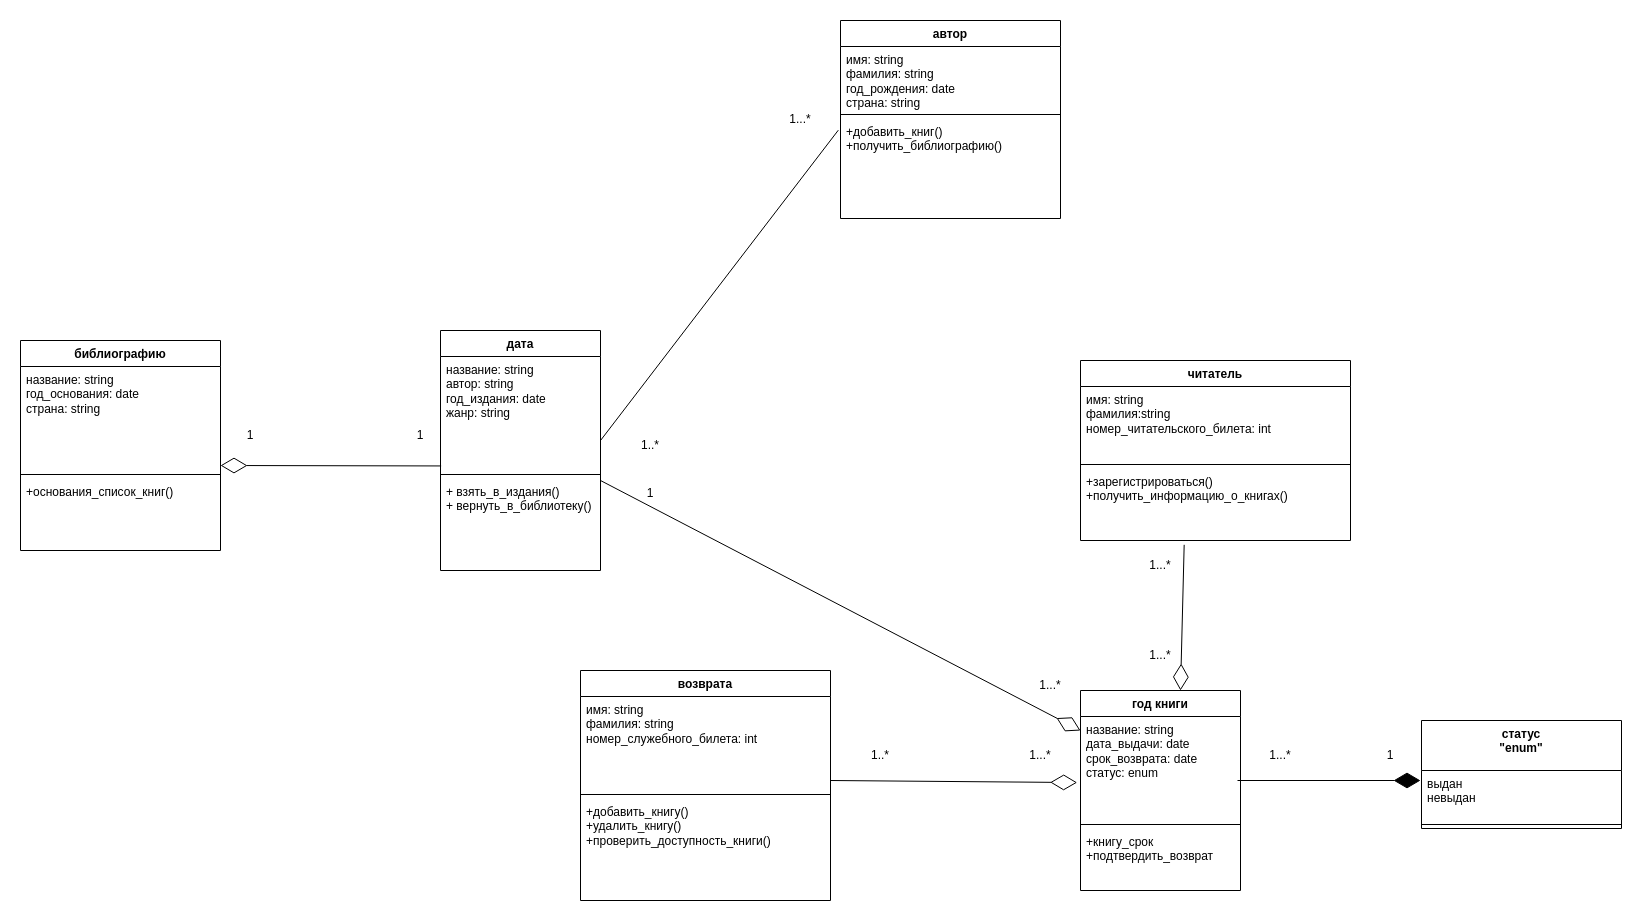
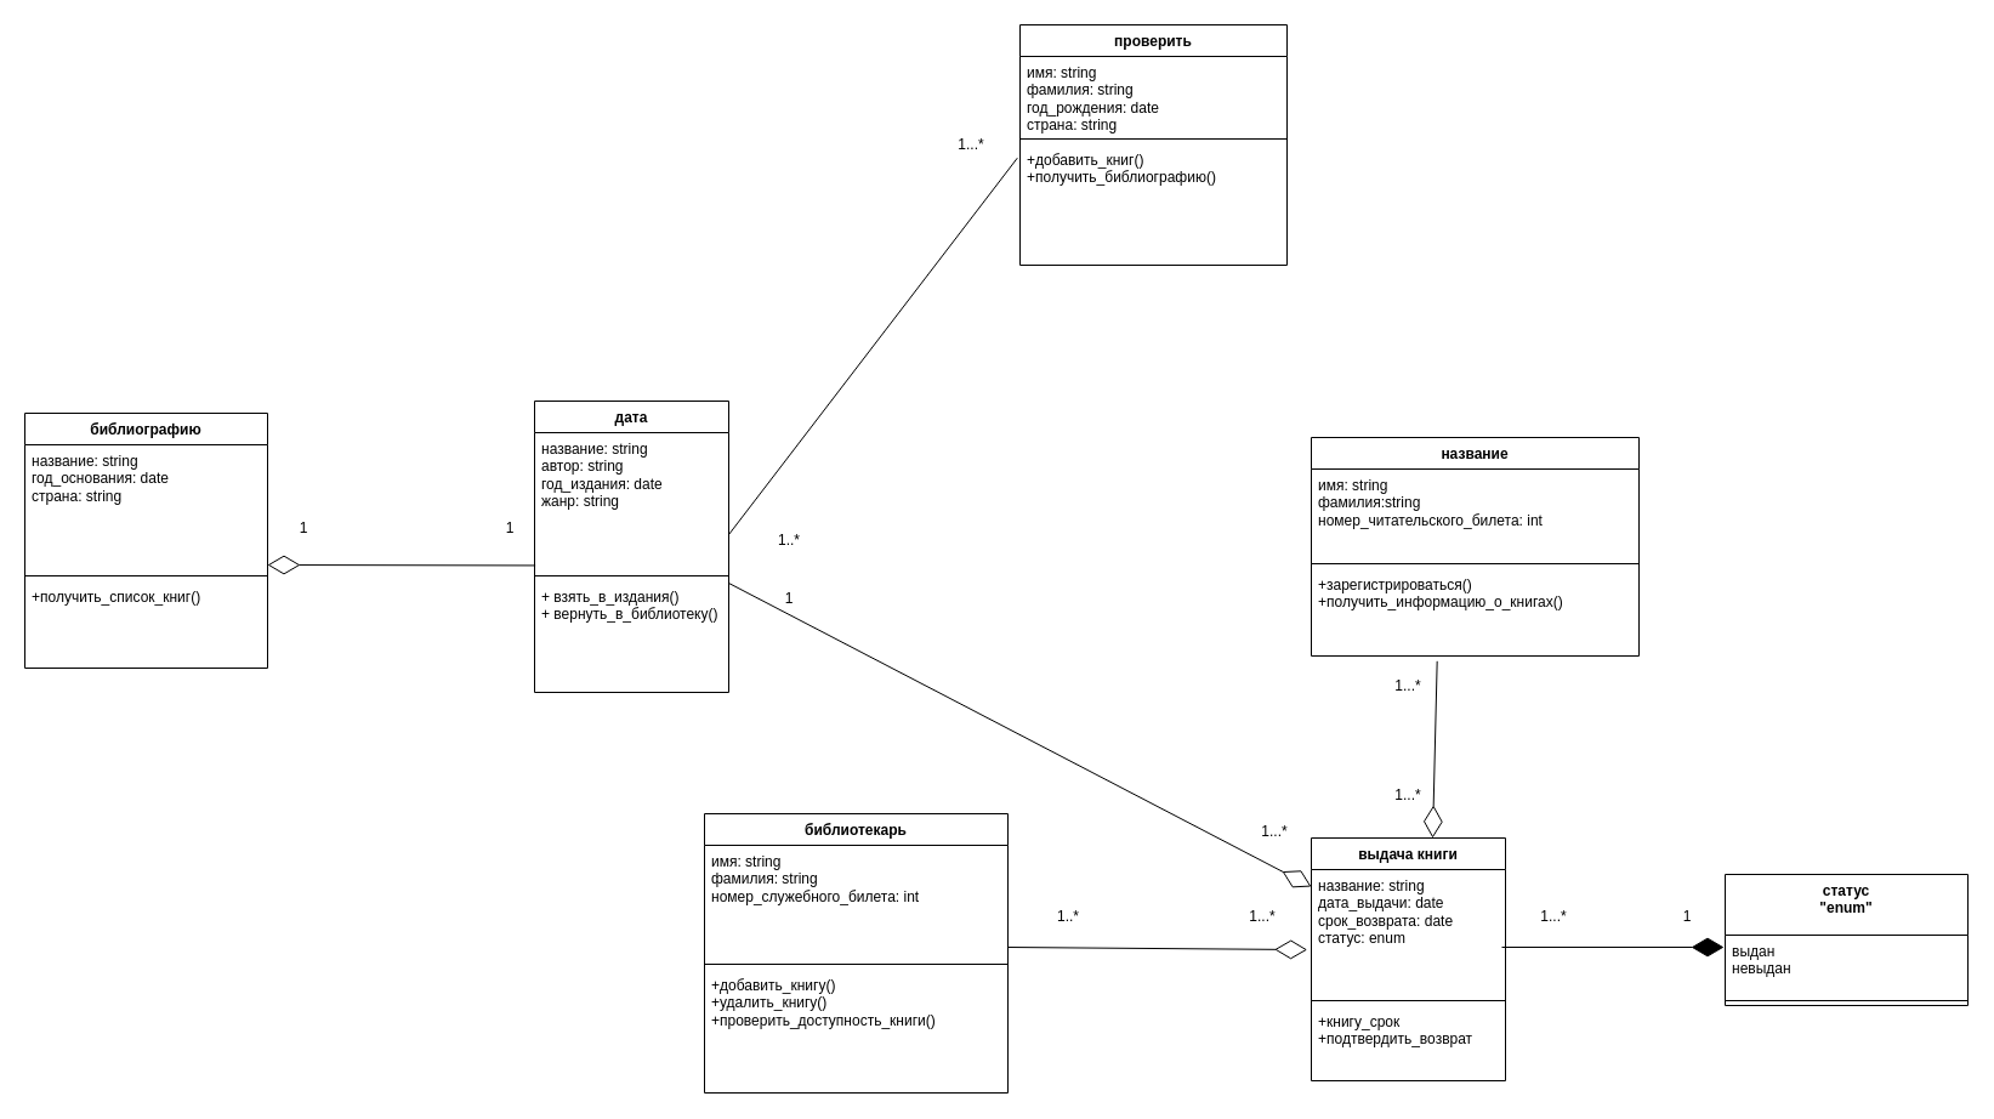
  <mxCell id="0" />
  <mxCell id="1" parent="0" />
  <mxCell id="2" value="дата" style="swimlane;fontStyle=1;align=center;verticalAlign=top;childLayout=stackLayout;horizontal=1;startSize=26;horizontalStack=0;resizeParent=1;resizeParentMax=0;resizeLast=0;collapsible=1;marginBottom=0;whiteSpace=wrap;html=1;" vertex="1" parent="1"><mxGeometry x="440" y="330" width="160" height="240" as="geometry" /></mxCell>
  <mxCell id="3" value="название: string&lt;br&gt;&lt;div&gt;автор:&amp;nbsp;string&lt;br&gt;год_издания: date&lt;br&gt;жанр: string&lt;br&gt;&lt;br&gt;&lt;/div&gt;" style="text;strokeColor=none;fillColor=none;align=left;verticalAlign=top;spacingLeft=4;spacingRight=4;overflow=hidden;rotatable=0;points=[[0,0.5],[1,0.5]];portConstraint=eastwest;whiteSpace=wrap;html=1;" vertex="1" parent="2"><mxGeometry y="26" width="160" height="114" as="geometry" /></mxCell>
  <mxCell id="4" value="" style="line;strokeWidth=1;fillColor=none;align=left;verticalAlign=middle;spacingTop=-1;spacingLeft=3;spacingRight=3;rotatable=0;labelPosition=right;points=[];portConstraint=eastwest;strokeColor=inherit;" vertex="1" parent="2"><mxGeometry y="140" width="160" height="8" as="geometry" /></mxCell>
  <mxCell id="5" value="+ взять_в_издания()&lt;br&gt;+ вернуть_в_библиотеку()" style="text;strokeColor=none;fillColor=none;align=left;verticalAlign=top;spacingLeft=4;spacingRight=4;overflow=hidden;rotatable=0;points=[[0,0.5],[1,0.5]];portConstraint=eastwest;whiteSpace=wrap;html=1;" vertex="1" parent="2"><mxGeometry y="148" width="160" height="92" as="geometry" /></mxCell>
- <mxCell id="6" value="читатель" style="swimlane;fontStyle=1;align=center;verticalAlign=top;childLayout=stackLayout;horizontal=1;startSize=26;horizontalStack=0;resizeParent=1;resizeParentMax=0;resizeLast=0;collapsible=1;marginBottom=0;whiteSpace=wrap;html=1;" vertex="1" parent="1"><mxGeometry x="1080" y="360" width="270" height="180" as="geometry" /></mxCell>
+ <mxCell id="6" value="название" style="swimlane;fontStyle=1;align=center;verticalAlign=top;childLayout=stackLayout;horizontal=1;startSize=26;horizontalStack=0;resizeParent=1;resizeParentMax=0;resizeLast=0;collapsible=1;marginBottom=0;whiteSpace=wrap;html=1;" vertex="1" parent="1"><mxGeometry x="1080" y="360" width="270" height="180" as="geometry" /></mxCell>
  <mxCell id="7" value="имя:&amp;nbsp;string&lt;br&gt;фамилия:string &lt;br&gt;номер_читательского_билета: int" style="text;strokeColor=none;fillColor=none;align=left;verticalAlign=top;spacingLeft=4;spacingRight=4;overflow=hidden;rotatable=0;points=[[0,0.5],[1,0.5]];portConstraint=eastwest;whiteSpace=wrap;html=1;" vertex="1" parent="6"><mxGeometry y="26" width="270" height="74" as="geometry" /></mxCell>
  <mxCell id="8" value="" style="line;strokeWidth=1;fillColor=none;align=left;verticalAlign=middle;spacingTop=-1;spacingLeft=3;spacingRight=3;rotatable=0;labelPosition=right;points=[];portConstraint=eastwest;strokeColor=inherit;" vertex="1" parent="6"><mxGeometry y="100" width="270" height="8" as="geometry" /></mxCell>
  <mxCell id="9" value="+зарегистрироваться()&lt;br&gt;+получить_информацию_о_книгах()" style="text;strokeColor=none;fillColor=none;align=left;verticalAlign=top;spacingLeft=4;spacingRight=4;overflow=hidden;rotatable=0;points=[[0,0.5],[1,0.5]];portConstraint=eastwest;whiteSpace=wrap;html=1;" vertex="1" parent="6"><mxGeometry y="108" width="270" height="72" as="geometry" /></mxCell>
- <mxCell id="10" value="возврата" style="swimlane;fontStyle=1;align=center;verticalAlign=top;childLayout=stackLayout;horizontal=1;startSize=26;horizontalStack=0;resizeParent=1;resizeParentMax=0;resizeLast=0;collapsible=1;marginBottom=0;whiteSpace=wrap;html=1;" vertex="1" parent="1"><mxGeometry x="580" y="670" width="250" height="230" as="geometry" /></mxCell>
+ <mxCell id="10" value="библиотекарь" style="swimlane;fontStyle=1;align=center;verticalAlign=top;childLayout=stackLayout;horizontal=1;startSize=26;horizontalStack=0;resizeParent=1;resizeParentMax=0;resizeLast=0;collapsible=1;marginBottom=0;whiteSpace=wrap;html=1;" vertex="1" parent="1"><mxGeometry x="580" y="670" width="250" height="230" as="geometry" /></mxCell>
  <mxCell id="11" value="имя: string&lt;br&gt;фамилия:&amp;nbsp;string&lt;br&gt;номер_служебного_билета: int" style="text;strokeColor=none;fillColor=none;align=left;verticalAlign=top;spacingLeft=4;spacingRight=4;overflow=hidden;rotatable=0;points=[[0,0.5],[1,0.5]];portConstraint=eastwest;whiteSpace=wrap;html=1;" vertex="1" parent="10"><mxGeometry y="26" width="250" height="94" as="geometry" /></mxCell>
  <mxCell id="12" value="" style="line;strokeWidth=1;fillColor=none;align=left;verticalAlign=middle;spacingTop=-1;spacingLeft=3;spacingRight=3;rotatable=0;labelPosition=right;points=[];portConstraint=eastwest;strokeColor=inherit;" vertex="1" parent="10"><mxGeometry y="120" width="250" height="8" as="geometry" /></mxCell>
  <mxCell id="13" value="+добавить_книгу()&lt;br&gt;+удалить_книгу()&lt;br&gt;+проверить_доступность_книги()" style="text;strokeColor=none;fillColor=none;align=left;verticalAlign=top;spacingLeft=4;spacingRight=4;overflow=hidden;rotatable=0;points=[[0,0.5],[1,0.5]];portConstraint=eastwest;whiteSpace=wrap;html=1;" vertex="1" parent="10"><mxGeometry y="128" width="250" height="102" as="geometry" /></mxCell>
- <mxCell id="14" value="автор" style="swimlane;fontStyle=1;align=center;verticalAlign=top;childLayout=stackLayout;horizontal=1;startSize=26;horizontalStack=0;resizeParent=1;resizeParentMax=0;resizeLast=0;collapsible=1;marginBottom=0;whiteSpace=wrap;html=1;" vertex="1" parent="1"><mxGeometry x="840" y="20" width="220" height="198" as="geometry" /></mxCell>
+ <mxCell id="14" value="проверить" style="swimlane;fontStyle=1;align=center;verticalAlign=top;childLayout=stackLayout;horizontal=1;startSize=26;horizontalStack=0;resizeParent=1;resizeParentMax=0;resizeLast=0;collapsible=1;marginBottom=0;whiteSpace=wrap;html=1;" vertex="1" parent="1"><mxGeometry x="840" y="20" width="220" height="198" as="geometry" /></mxCell>
  <mxCell id="15" value="имя: string&lt;br&gt;фамилия:&amp;nbsp;string&lt;br&gt;год_рождения: date&lt;br&gt;страна:&amp;nbsp;string" style="text;strokeColor=none;fillColor=none;align=left;verticalAlign=top;spacingLeft=4;spacingRight=4;overflow=hidden;rotatable=0;points=[[0,0.5],[1,0.5]];portConstraint=eastwest;whiteSpace=wrap;html=1;" vertex="1" parent="14"><mxGeometry y="26" width="220" height="64" as="geometry" /></mxCell>
  <mxCell id="16" value="" style="line;strokeWidth=1;fillColor=none;align=left;verticalAlign=middle;spacingTop=-1;spacingLeft=3;spacingRight=3;rotatable=0;labelPosition=right;points=[];portConstraint=eastwest;strokeColor=inherit;" vertex="1" parent="14"><mxGeometry y="90" width="220" height="8" as="geometry" /></mxCell>
  <mxCell id="17" value="+добавить_книг()&lt;br&gt;+получить_библиографию()" style="text;strokeColor=none;fillColor=none;align=left;verticalAlign=top;spacingLeft=4;spacingRight=4;overflow=hidden;rotatable=0;points=[[0,0.5],[1,0.5]];portConstraint=eastwest;whiteSpace=wrap;html=1;" vertex="1" parent="14"><mxGeometry y="98" width="220" height="100" as="geometry" /></mxCell>
  <mxCell id="18" value="библиографию" style="swimlane;fontStyle=1;align=center;verticalAlign=top;childLayout=stackLayout;horizontal=1;startSize=26;horizontalStack=0;resizeParent=1;resizeParentMax=0;resizeLast=0;collapsible=1;marginBottom=0;whiteSpace=wrap;html=1;" vertex="1" parent="1"><mxGeometry x="20" y="340" width="200" height="210" as="geometry" /></mxCell>
  <mxCell id="19" value="название:&amp;nbsp;string&lt;div&gt;год_основания: date&lt;/div&gt;&lt;div&gt;страна:&amp;nbsp;string&lt;/div&gt;" style="text;strokeColor=none;fillColor=none;align=left;verticalAlign=top;spacingLeft=4;spacingRight=4;overflow=hidden;rotatable=0;points=[[0,0.5],[1,0.5]];portConstraint=eastwest;whiteSpace=wrap;html=1;" vertex="1" parent="18"><mxGeometry y="26" width="200" height="104" as="geometry" /></mxCell>
  <mxCell id="20" value="" style="line;strokeWidth=1;fillColor=none;align=left;verticalAlign=middle;spacingTop=-1;spacingLeft=3;spacingRight=3;rotatable=0;labelPosition=right;points=[];portConstraint=eastwest;strokeColor=inherit;" vertex="1" parent="18"><mxGeometry y="130" width="200" height="8" as="geometry" /></mxCell>
- <mxCell id="21" value="+основания_список_книг()" style="text;strokeColor=none;fillColor=none;align=left;verticalAlign=top;spacingLeft=4;spacingRight=4;overflow=hidden;rotatable=0;points=[[0,0.5],[1,0.5]];portConstraint=eastwest;whiteSpace=wrap;html=1;" vertex="1" parent="18"><mxGeometry y="138" width="200" height="72" as="geometry" /></mxCell>
- <mxCell id="22" value="год книги" style="swimlane;fontStyle=1;align=center;verticalAlign=top;childLayout=stackLayout;horizontal=1;startSize=26;horizontalStack=0;resizeParent=1;resizeParentMax=0;resizeLast=0;collapsible=1;marginBottom=0;whiteSpace=wrap;html=1;" vertex="1" parent="1"><mxGeometry x="1080" y="690" width="160" height="200" as="geometry" /></mxCell>
+ <mxCell id="21" value="+получить_список_книг()" style="text;strokeColor=none;fillColor=none;align=left;verticalAlign=top;spacingLeft=4;spacingRight=4;overflow=hidden;rotatable=0;points=[[0,0.5],[1,0.5]];portConstraint=eastwest;whiteSpace=wrap;html=1;" vertex="1" parent="18"><mxGeometry y="138" width="200" height="72" as="geometry" /></mxCell>
+ <mxCell id="22" value="выдача книги" style="swimlane;fontStyle=1;align=center;verticalAlign=top;childLayout=stackLayout;horizontal=1;startSize=26;horizontalStack=0;resizeParent=1;resizeParentMax=0;resizeLast=0;collapsible=1;marginBottom=0;whiteSpace=wrap;html=1;" vertex="1" parent="1"><mxGeometry x="1080" y="690" width="160" height="200" as="geometry" /></mxCell>
  <mxCell id="23" value="&lt;div&gt;название: string&lt;/div&gt;дата_выдачи: date&lt;br&gt;срок_возврата: date&lt;br&gt;статус: enum&lt;div&gt;&lt;br/&gt;&lt;/div&gt;" style="text;strokeColor=none;fillColor=none;align=left;verticalAlign=top;spacingLeft=4;spacingRight=4;overflow=hidden;rotatable=0;points=[[0,0.5],[1,0.5]];portConstraint=eastwest;whiteSpace=wrap;html=1;" vertex="1" parent="22"><mxGeometry y="26" width="160" height="104" as="geometry" /></mxCell>
  <mxCell id="24" value="" style="line;strokeWidth=1;fillColor=none;align=left;verticalAlign=middle;spacingTop=-1;spacingLeft=3;spacingRight=3;rotatable=0;labelPosition=right;points=[];portConstraint=eastwest;strokeColor=inherit;" vertex="1" parent="22"><mxGeometry y="130" width="160" height="8" as="geometry" /></mxCell>
  <mxCell id="25" value="+книгу_срок&lt;br&gt;+подтвердить_возврат" style="text;strokeColor=none;fillColor=none;align=left;verticalAlign=top;spacingLeft=4;spacingRight=4;overflow=hidden;rotatable=0;points=[[0,0.5],[1,0.5]];portConstraint=eastwest;whiteSpace=wrap;html=1;" vertex="1" parent="22"><mxGeometry y="138" width="160" height="62" as="geometry" /></mxCell>
  <mxCell id="26" value="статус&lt;div&gt;&quot;enum&quot;&lt;/div&gt;" style="swimlane;fontStyle=1;align=center;verticalAlign=top;childLayout=stackLayout;horizontal=1;startSize=50;horizontalStack=0;resizeParent=1;resizeParentMax=0;resizeLast=0;collapsible=1;marginBottom=0;whiteSpace=wrap;html=1;" vertex="1" parent="1"><mxGeometry x="1421" y="720" width="200" height="108" as="geometry" /></mxCell>
  <mxCell id="27" value="выдан&lt;div&gt;невыдан&lt;/div&gt;" style="text;strokeColor=none;fillColor=none;align=left;verticalAlign=top;spacingLeft=4;spacingRight=4;overflow=hidden;rotatable=0;points=[[0,0.5],[1,0.5]];portConstraint=eastwest;whiteSpace=wrap;html=1;" vertex="1" parent="26"><mxGeometry y="50" width="200" height="50" as="geometry" /></mxCell>
  <mxCell id="28" value="" style="line;strokeWidth=1;fillColor=none;align=left;verticalAlign=middle;spacingTop=-1;spacingLeft=3;spacingRight=3;rotatable=0;labelPosition=right;points=[];portConstraint=eastwest;strokeColor=inherit;" vertex="1" parent="26"><mxGeometry y="100" width="200" height="8" as="geometry" /></mxCell>
  <mxCell id="29" value="" style="endArrow=none;html=1;rounded=0;entryX=-0.01;entryY=0.117;entryDx=0;entryDy=0;entryPerimeter=0;" edge="1" parent="1" target="17"><mxGeometry width="50" height="50" relative="1" as="geometry"><mxPoint x="600" y="440" as="sourcePoint" /><mxPoint x="650" y="390" as="targetPoint" /></mxGeometry></mxCell>
  <mxCell id="30" value="1..*" style="text;html=1;align=center;verticalAlign=middle;whiteSpace=wrap;rounded=0;" vertex="1" parent="1"><mxGeometry x="620" y="430" width="60" height="30" as="geometry" /></mxCell>
  <mxCell id="31" value="1...*" style="text;html=1;align=center;verticalAlign=middle;whiteSpace=wrap;rounded=0;" vertex="1" parent="1"><mxGeometry x="770" y="104" width="60" height="30" as="geometry" /></mxCell>
  <mxCell id="32" value="" style="endArrow=diamondThin;endFill=0;endSize=24;html=1;rounded=0;exitX=0.004;exitY=0.96;exitDx=0;exitDy=0;exitPerimeter=0;" edge="1" parent="1" source="3"><mxGeometry width="160" relative="1" as="geometry"><mxPoint x="240" y="420" as="sourcePoint" /><mxPoint x="220" y="465" as="targetPoint" /></mxGeometry></mxCell>
  <mxCell id="33" value="1" style="text;html=1;align=center;verticalAlign=middle;whiteSpace=wrap;rounded=0;" vertex="1" parent="1"><mxGeometry x="220" y="420" width="60" height="30" as="geometry" /></mxCell>
  <mxCell id="34" value="1" style="text;html=1;align=center;verticalAlign=middle;whiteSpace=wrap;rounded=0;" vertex="1" parent="1"><mxGeometry x="390" y="420" width="60" height="30" as="geometry" /></mxCell>
  <mxCell id="35" value="" style="endArrow=diamondThin;endFill=0;endSize=24;html=1;rounded=0;exitX=0.384;exitY=1.06;exitDx=0;exitDy=0;exitPerimeter=0;" edge="1" parent="1" source="9"><mxGeometry width="160" relative="1" as="geometry"><mxPoint x="1170" y="680" as="sourcePoint" /><mxPoint x="1180" y="690" as="targetPoint" /></mxGeometry></mxCell>
  <mxCell id="36" value="1...*" style="text;html=1;align=center;verticalAlign=middle;whiteSpace=wrap;rounded=0;" vertex="1" parent="1"><mxGeometry x="1130" y="550" width="60" height="30" as="geometry" /></mxCell>
  <mxCell id="37" value="1...*" style="text;html=1;align=center;verticalAlign=middle;whiteSpace=wrap;rounded=0;" vertex="1" parent="1"><mxGeometry x="1130" y="640" width="60" height="30" as="geometry" /></mxCell>
  <mxCell id="38" value="" style="endArrow=diamondThin;endFill=0;endSize=24;html=1;rounded=0;entryX=-0.021;entryY=0.635;entryDx=0;entryDy=0;entryPerimeter=0;" edge="1" parent="1" target="23"><mxGeometry width="160" relative="1" as="geometry"><mxPoint x="830" y="780" as="sourcePoint" /><mxPoint x="990" y="780" as="targetPoint" /></mxGeometry></mxCell>
  <mxCell id="39" value="1..*" style="text;html=1;align=center;verticalAlign=middle;whiteSpace=wrap;rounded=0;" vertex="1" parent="1"><mxGeometry x="850" y="740" width="60" height="30" as="geometry" /></mxCell>
  <mxCell id="40" value="1...*" style="text;html=1;align=center;verticalAlign=middle;whiteSpace=wrap;rounded=0;" vertex="1" parent="1"><mxGeometry x="1010" y="740" width="60" height="30" as="geometry" /></mxCell>
  <mxCell id="41" value="" style="endArrow=diamondThin;endFill=0;endSize=24;html=1;rounded=0;entryX=0;entryY=0.135;entryDx=0;entryDy=0;entryPerimeter=0;" edge="1" parent="1" target="23"><mxGeometry width="160" relative="1" as="geometry"><mxPoint x="600" y="480" as="sourcePoint" /><mxPoint x="760" y="480" as="targetPoint" /></mxGeometry></mxCell>
  <mxCell id="42" value="1" style="text;html=1;align=center;verticalAlign=middle;whiteSpace=wrap;rounded=0;" vertex="1" parent="1"><mxGeometry x="620" y="478" width="60" height="30" as="geometry" /></mxCell>
  <mxCell id="43" value="1...*" style="text;html=1;align=center;verticalAlign=middle;whiteSpace=wrap;rounded=0;" vertex="1" parent="1"><mxGeometry x="1020" y="670" width="60" height="30" as="geometry" /></mxCell>
  <mxCell id="44" value="" style="endArrow=diamondThin;endFill=1;endSize=24;html=1;rounded=0;" edge="1" parent="1"><mxGeometry width="160" relative="1" as="geometry"><mxPoint x="1237" y="780" as="sourcePoint" /><mxPoint x="1420" y="780" as="targetPoint" /></mxGeometry></mxCell>
  <mxCell id="45" value="1...*" style="text;html=1;align=center;verticalAlign=middle;whiteSpace=wrap;rounded=0;" vertex="1" parent="1"><mxGeometry x="1250" y="740" width="60" height="30" as="geometry" /></mxCell>
  <mxCell id="46" value="1" style="text;html=1;align=center;verticalAlign=middle;whiteSpace=wrap;rounded=0;" vertex="1" parent="1"><mxGeometry x="1360" y="740" width="60" height="30" as="geometry" /></mxCell>
